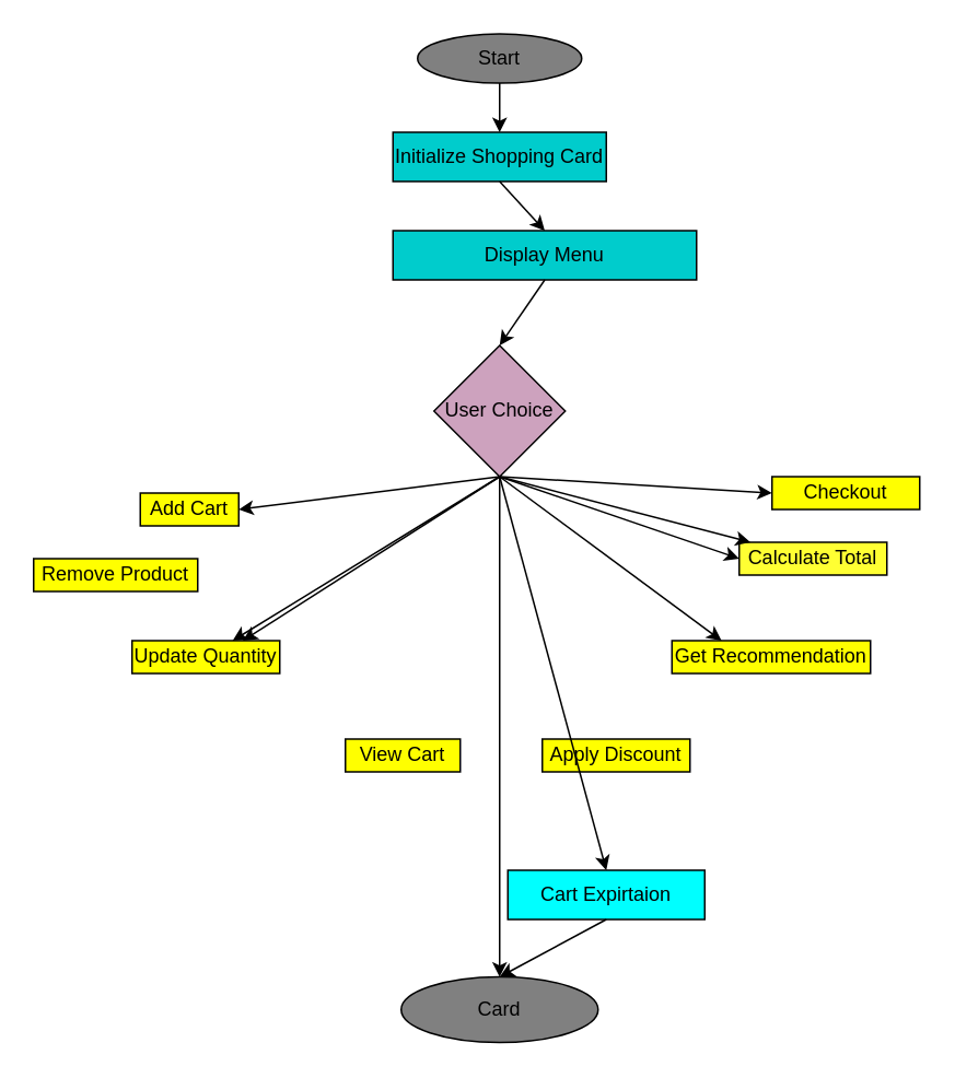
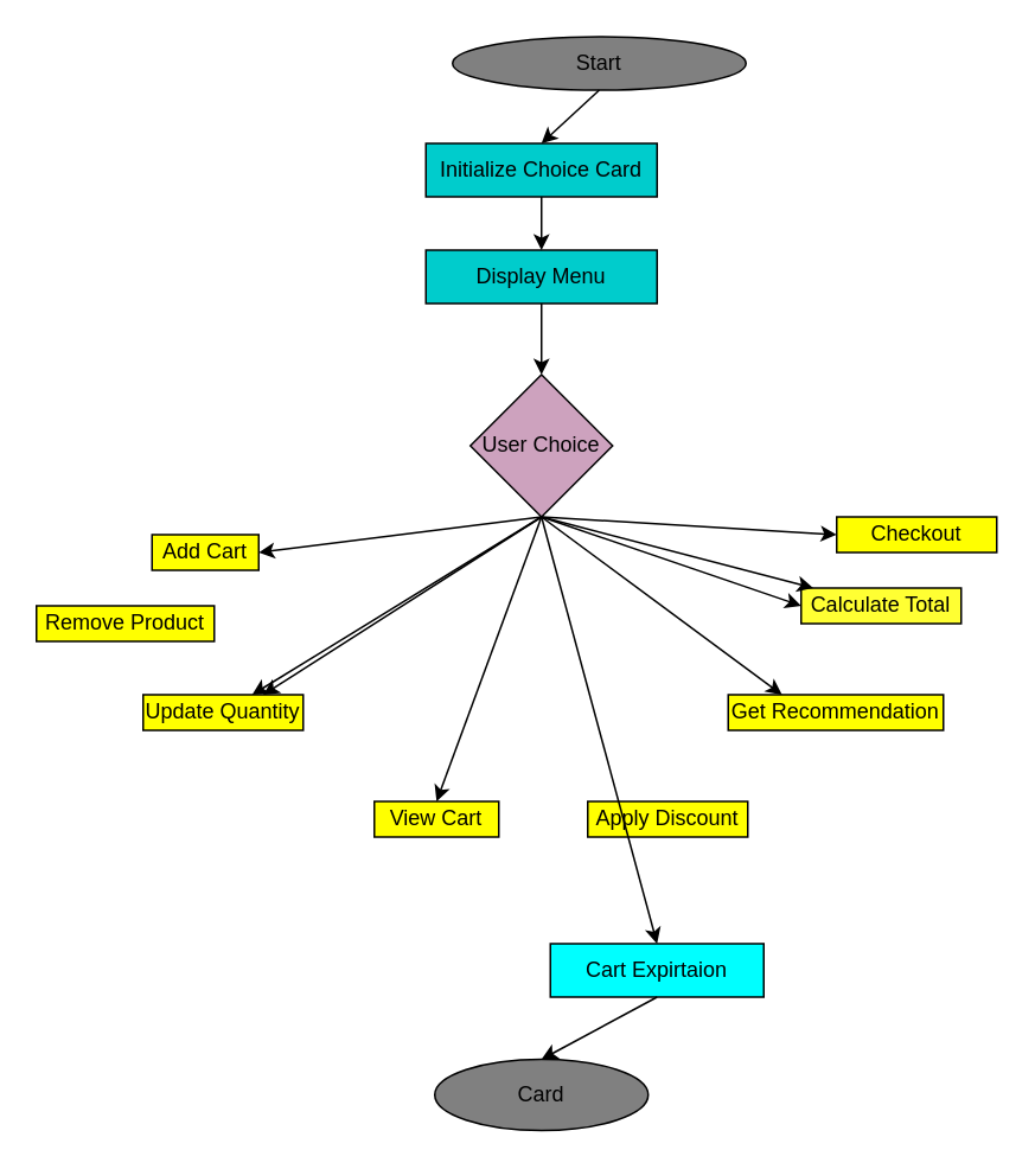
  <mxCell id="0" />
  <mxCell id="1" parent="0" />
- <mxCell id="2" value="Start" style="ellipse;whiteSpace=wrap;html=1;fillColor=#808080;" vertex="1" parent="1"><mxGeometry x="254" y="20" width="100" height="30" as="geometry" /></mxCell>
- <mxCell id="3" value="Initialize Shopping Card" style="rounded=0;whiteSpace=wrap;html=1;fillColor=#00CCCC;" vertex="1" parent="1"><mxGeometry x="239" y="80" width="130" height="30" as="geometry" /></mxCell>
- <mxCell id="4" value="Display Menu" style="rounded=0;whiteSpace=wrap;html=1;fillColor=#00CCCC;" vertex="1" parent="1"><mxGeometry x="239" y="140" width="185" height="30" as="geometry" /></mxCell>
+ <mxCell id="2" value="Start" style="ellipse;whiteSpace=wrap;html=1;fillColor=#808080;" vertex="1" parent="1"><mxGeometry x="254" y="20" width="165" height="30" as="geometry" /></mxCell>
+ <mxCell id="3" value="Initialize Choice Card" style="rounded=0;whiteSpace=wrap;html=1;fillColor=#00CCCC;" vertex="1" parent="1"><mxGeometry x="239" y="80" width="130" height="30" as="geometry" /></mxCell>
+ <mxCell id="4" value="Display Menu" style="rounded=0;whiteSpace=wrap;html=1;fillColor=#00CCCC;" vertex="1" parent="1"><mxGeometry x="239" y="140" width="130" height="30" as="geometry" /></mxCell>
  <mxCell id="5" value="User Choice" style="rhombus;whiteSpace=wrap;html=1;fillColor=#CDA2BE;" vertex="1" parent="1"><mxGeometry x="264" y="210" width="80" height="80" as="geometry" /></mxCell>
  <mxCell id="6" value="Add Cart" style="rounded=0;whiteSpace=wrap;html=1;fillColor=#FFFF00;" vertex="1" parent="1"><mxGeometry x="85" y="300" width="60" height="20" as="geometry" /></mxCell>
  <mxCell id="7" value="Remove Product" style="rounded=0;whiteSpace=wrap;html=1;fillColor=#FFFF00;" vertex="1" parent="1"><mxGeometry x="20" y="340" width="100" height="20" as="geometry" /></mxCell>
  <mxCell id="8" value="Update Quantity" style="rounded=0;whiteSpace=wrap;html=1;fillColor=#FFFF00;" vertex="1" parent="1"><mxGeometry x="80" y="390" width="90" height="20" as="geometry" /></mxCell>
  <mxCell id="9" value="View Cart" style="rounded=0;whiteSpace=wrap;html=1;fillColor=#FFFF00;" vertex="1" parent="1"><mxGeometry x="210" y="450" width="70" height="20" as="geometry" /></mxCell>
  <mxCell id="10" value="Calculate Total" style="rounded=0;whiteSpace=wrap;html=1;fillColor=#FFFF33;" vertex="1" parent="1"><mxGeometry x="450" y="330" width="90" height="20" as="geometry" /></mxCell>
  <mxCell id="11" value="Apply Discount" style="rounded=0;whiteSpace=wrap;html=1;fillColor=#FFFF00;" vertex="1" parent="1"><mxGeometry x="330" y="450" width="90" height="20" as="geometry" /></mxCell>
  <mxCell id="12" value="Checkout" style="rounded=0;whiteSpace=wrap;html=1;fillColor=#FFFF00;" vertex="1" parent="1"><mxGeometry x="470" y="290" width="90" height="20" as="geometry" /></mxCell>
  <mxCell id="13" value="Get Recommendation" style="rounded=0;whiteSpace=wrap;html=1;fillColor=#FFFF00;" vertex="1" parent="1"><mxGeometry x="409" y="390" width="121" height="20" as="geometry" /></mxCell>
  <mxCell id="14" value="Cart Expirtaion" style="rounded=0;whiteSpace=wrap;html=1;fillColor=#00FFFF;" vertex="1" parent="1"><mxGeometry x="309" y="530" width="120" height="30" as="geometry" /></mxCell>
  <mxCell id="15" value="Card" style="ellipse;whiteSpace=wrap;html=1;fillColor=#808080;" vertex="1" parent="1"><mxGeometry x="244" y="595" width="120" height="40" as="geometry" /></mxCell>
  <mxCell id="16" value="" style="endArrow=classic;html=1;rounded=0;exitX=0.5;exitY=1;exitDx=0;exitDy=0;entryX=0.5;entryY=0;entryDx=0;entryDy=0;" edge="1" parent="1" source="2" target="3"><mxGeometry width="50" height="50" relative="1" as="geometry"><mxPoint x="350" y="190" as="sourcePoint" /><mxPoint x="400" y="140" as="targetPoint" /></mxGeometry></mxCell>
  <mxCell id="17" value="" style="endArrow=classic;html=1;rounded=0;exitX=0.5;exitY=1;exitDx=0;exitDy=0;entryX=0.5;entryY=0;entryDx=0;entryDy=0;" edge="1" parent="1" source="3" target="4"><mxGeometry width="50" height="50" relative="1" as="geometry"><mxPoint x="313" y="100" as="sourcePoint" /><mxPoint x="409" y="140" as="targetPoint" /></mxGeometry></mxCell>
  <mxCell id="18" value="" style="endArrow=classic;html=1;rounded=0;exitX=0.5;exitY=1;exitDx=0;exitDy=0;entryX=0.5;entryY=0;entryDx=0;entryDy=0;" edge="1" parent="1" source="4" target="5"><mxGeometry width="50" height="50" relative="1" as="geometry"><mxPoint x="310" y="190" as="sourcePoint" /><mxPoint x="400" y="260" as="targetPoint" /></mxGeometry></mxCell>
  <mxCell id="19" value="" style="endArrow=classic;html=1;rounded=0;exitX=0.5;exitY=1;exitDx=0;exitDy=0;entryX=1;entryY=0.5;entryDx=0;entryDy=0;" edge="1" parent="1" source="5" target="6"><mxGeometry width="50" height="50" relative="1" as="geometry"><mxPoint x="350" y="310" as="sourcePoint" /><mxPoint x="400" y="260" as="targetPoint" /></mxGeometry></mxCell>
  <mxCell id="20" value="" style="endArrow=classic;html=1;rounded=0;exitX=0.5;exitY=1;exitDx=0;exitDy=0;" edge="1" parent="1" source="5" target="8"><mxGeometry width="50" height="50" relative="1" as="geometry"><mxPoint x="350" y="310" as="sourcePoint" /><mxPoint x="400" y="260" as="targetPoint" /></mxGeometry></mxCell>
  <mxCell id="21" value="" style="endArrow=classic;html=1;rounded=0;entryX=0.75;entryY=0;entryDx=0;entryDy=0;" edge="1" parent="1" target="8"><mxGeometry width="50" height="50" relative="1" as="geometry"><mxPoint x="304" y="290" as="sourcePoint" /><mxPoint x="400" y="260" as="targetPoint" /></mxGeometry></mxCell>
  <mxCell id="22" value="" style="endArrow=classic;html=1;rounded=0;exitX=0.5;exitY=1;exitDx=0;exitDy=0;entryX=0;entryY=0.5;entryDx=0;entryDy=0;" edge="1" parent="1" source="5" target="12"><mxGeometry width="50" height="50" relative="1" as="geometry"><mxPoint x="350" y="310" as="sourcePoint" /><mxPoint x="400" y="260" as="targetPoint" /></mxGeometry></mxCell>
  <mxCell id="23" value="" style="endArrow=classic;html=1;rounded=0;entryX=0;entryY=0.5;entryDx=0;entryDy=0;" edge="1" parent="1" target="10"><mxGeometry width="50" height="50" relative="1" as="geometry"><mxPoint x="304" y="290" as="sourcePoint" /><mxPoint x="400" y="260" as="targetPoint" /></mxGeometry></mxCell>
  <mxCell id="24" value="" style="endArrow=classic;html=1;rounded=0;exitX=0.5;exitY=1;exitDx=0;exitDy=0;entryX=0.25;entryY=0;entryDx=0;entryDy=0;" edge="1" parent="1" source="5" target="13"><mxGeometry width="50" height="50" relative="1" as="geometry"><mxPoint x="350" y="310" as="sourcePoint" /><mxPoint x="400" y="260" as="targetPoint" /></mxGeometry></mxCell>
- <mxCell id="25" value="" style="endArrow=classic;html=1;rounded=0;exitX=0.5;exitY=1;exitDx=0;exitDy=0;" edge="1" parent="1" source="5" target="15"><mxGeometry width="50" height="50" relative="1" as="geometry"><mxPoint x="350" y="310" as="sourcePoint" /><mxPoint x="400" y="260" as="targetPoint" /></mxGeometry></mxCell>
+ <mxCell id="25" value="" style="endArrow=classic;html=1;rounded=0;exitX=0.5;exitY=1;exitDx=0;exitDy=0;entryX=0.5;entryY=0;entryDx=0;entryDy=0;" edge="1" parent="1" source="5" target="9"><mxGeometry width="50" height="50" relative="1" as="geometry"><mxPoint x="350" y="310" as="sourcePoint" /><mxPoint x="400" y="260" as="targetPoint" /></mxGeometry></mxCell>
  <mxCell id="26" value="" style="endArrow=classic;html=1;rounded=0;exitX=0.5;exitY=1;exitDx=0;exitDy=0;" edge="1" parent="1" source="5" target="10"><mxGeometry width="50" height="50" relative="1" as="geometry"><mxPoint x="350" y="310" as="sourcePoint" /><mxPoint x="400" y="260" as="targetPoint" /></mxGeometry></mxCell>
  <mxCell id="27" value="" style="endArrow=classic;html=1;rounded=0;exitX=0.5;exitY=1;exitDx=0;exitDy=0;entryX=0.5;entryY=0;entryDx=0;entryDy=0;" edge="1" parent="1" source="5" target="14"><mxGeometry width="50" height="50" relative="1" as="geometry"><mxPoint x="390" y="380" as="sourcePoint" /><mxPoint x="440" y="330" as="targetPoint" /></mxGeometry></mxCell>
  <mxCell id="28" value="" style="endArrow=classic;html=1;rounded=0;exitX=0.5;exitY=1;exitDx=0;exitDy=0;entryX=0.5;entryY=0;entryDx=0;entryDy=0;" edge="1" parent="1" source="14" target="15"><mxGeometry width="50" height="50" relative="1" as="geometry"><mxPoint x="390" y="380" as="sourcePoint" /><mxPoint x="440" y="330" as="targetPoint" /></mxGeometry></mxCell>
